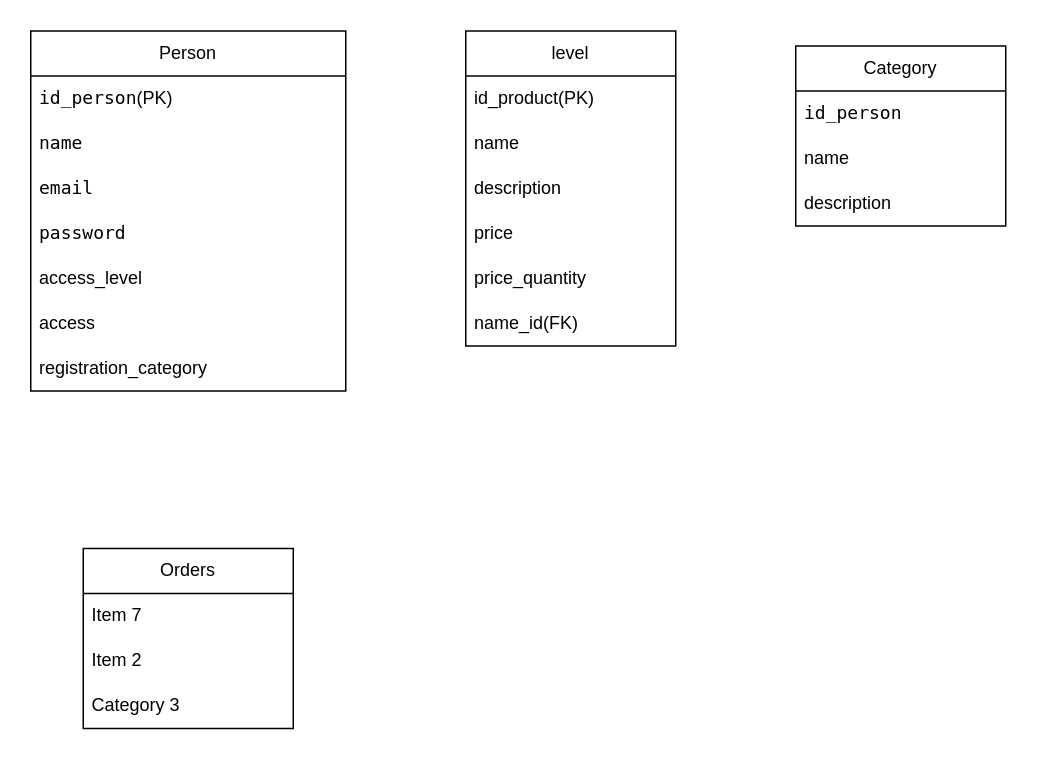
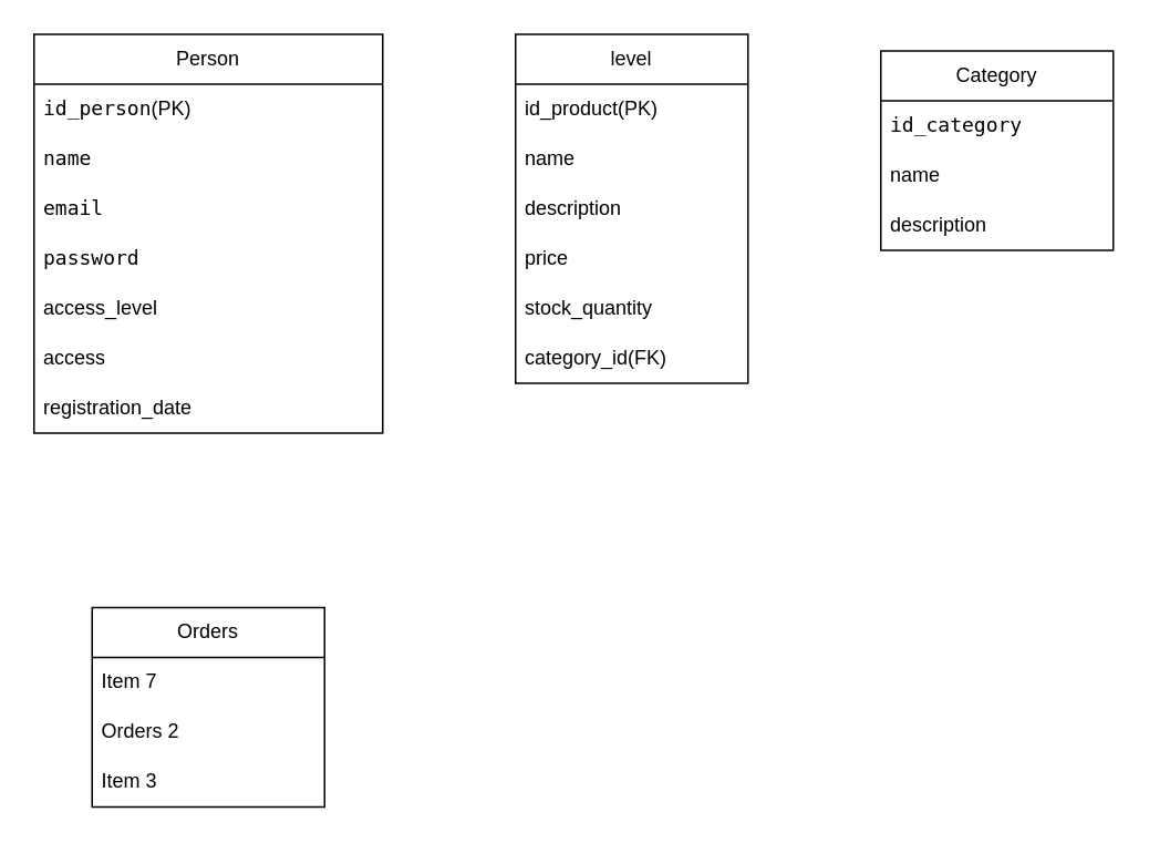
  <mxCell id="0" />
  <mxCell id="1" parent="0" />
  <mxCell id="2" value="Person" style="swimlane;fontStyle=0;childLayout=stackLayout;horizontal=1;startSize=30;horizontalStack=0;resizeParent=1;resizeParentMax=0;resizeLast=0;collapsible=1;marginBottom=0;whiteSpace=wrap;html=1;strokeWidth=1;" parent="1" vertex="1"><mxGeometry x="20" y="20" width="210" height="240" as="geometry"><mxRectangle x="120" y="150" width="80" height="30" as="alternateBounds" /></mxGeometry></mxCell>
  <mxCell id="3" value="&lt;code&gt;id_person&lt;/code&gt;(PK)" style="text;strokeColor=none;fillColor=none;align=left;verticalAlign=middle;spacingLeft=4;spacingRight=4;overflow=hidden;points=[[0,0.5],[1,0.5]];portConstraint=eastwest;rotatable=0;whiteSpace=wrap;html=1;" parent="2" vertex="1"><mxGeometry y="30" width="210" height="30" as="geometry" /></mxCell>
  <mxCell id="4" value="&lt;code&gt;name&lt;/code&gt;" style="text;strokeColor=none;fillColor=none;align=left;verticalAlign=middle;spacingLeft=4;spacingRight=4;overflow=hidden;points=[[0,0.5],[1,0.5]];portConstraint=eastwest;rotatable=0;whiteSpace=wrap;html=1;" parent="2" vertex="1"><mxGeometry y="60" width="210" height="30" as="geometry" /></mxCell>
  <mxCell id="5" value="&lt;code&gt;email&lt;/code&gt;" style="text;strokeColor=none;fillColor=none;align=left;verticalAlign=middle;spacingLeft=4;spacingRight=4;overflow=hidden;points=[[0,0.5],[1,0.5]];portConstraint=eastwest;rotatable=0;whiteSpace=wrap;html=1;" vertex="1" parent="2"><mxGeometry y="90" width="210" height="30" as="geometry" /></mxCell>
  <mxCell id="6" value="&lt;code&gt;password&lt;/code&gt;" style="text;strokeColor=none;fillColor=none;align=left;verticalAlign=middle;spacingLeft=4;spacingRight=4;overflow=hidden;points=[[0,0.5],[1,0.5]];portConstraint=eastwest;rotatable=0;whiteSpace=wrap;html=1;" vertex="1" parent="2"><mxGeometry y="120" width="210" height="30" as="geometry" /></mxCell>
  <mxCell id="7" value="access_level" style="text;strokeColor=none;fillColor=none;align=left;verticalAlign=middle;spacingLeft=4;spacingRight=4;overflow=hidden;points=[[0,0.5],[1,0.5]];portConstraint=eastwest;rotatable=0;whiteSpace=wrap;html=1;" vertex="1" parent="2"><mxGeometry y="150" width="210" height="30" as="geometry" /></mxCell>
  <mxCell id="8" value="access" style="text;strokeColor=none;fillColor=none;align=left;verticalAlign=middle;spacingLeft=4;spacingRight=4;overflow=hidden;points=[[0,0.5],[1,0.5]];portConstraint=eastwest;rotatable=0;whiteSpace=wrap;html=1;" vertex="1" parent="2"><mxGeometry y="180" width="210" height="30" as="geometry" /></mxCell>
- <mxCell id="9" value="registration_category" style="text;strokeColor=none;fillColor=none;align=left;verticalAlign=middle;spacingLeft=4;spacingRight=4;overflow=hidden;points=[[0,0.5],[1,0.5]];portConstraint=eastwest;rotatable=0;whiteSpace=wrap;html=1;" vertex="1" parent="2"><mxGeometry y="210" width="210" height="30" as="geometry" /></mxCell>
+ <mxCell id="9" value="registration_date" style="text;strokeColor=none;fillColor=none;align=left;verticalAlign=middle;spacingLeft=4;spacingRight=4;overflow=hidden;points=[[0,0.5],[1,0.5]];portConstraint=eastwest;rotatable=0;whiteSpace=wrap;html=1;" vertex="1" parent="2"><mxGeometry y="210" width="210" height="30" as="geometry" /></mxCell>
  <mxCell id="10" value="level" style="swimlane;fontStyle=0;childLayout=stackLayout;horizontal=1;startSize=30;horizontalStack=0;resizeParent=1;resizeParentMax=0;resizeLast=0;collapsible=1;marginBottom=0;whiteSpace=wrap;html=1;" vertex="1" parent="1"><mxGeometry x="310" y="20" width="140" height="210" as="geometry" /></mxCell>
  <mxCell id="11" value="id_product(PK)" style="text;strokeColor=none;fillColor=none;align=left;verticalAlign=middle;spacingLeft=4;spacingRight=4;overflow=hidden;points=[[0,0.5],[1,0.5]];portConstraint=eastwest;rotatable=0;whiteSpace=wrap;html=1;" vertex="1" parent="10"><mxGeometry y="30" width="140" height="30" as="geometry" /></mxCell>
  <mxCell id="12" value="&lt;div&gt;name&lt;/div&gt;" style="text;strokeColor=none;fillColor=none;align=left;verticalAlign=middle;spacingLeft=4;spacingRight=4;overflow=hidden;points=[[0,0.5],[1,0.5]];portConstraint=eastwest;rotatable=0;whiteSpace=wrap;html=1;" vertex="1" parent="10"><mxGeometry y="60" width="140" height="30" as="geometry" /></mxCell>
  <mxCell id="13" value="&lt;div&gt;description&lt;/div&gt;" style="text;strokeColor=none;fillColor=none;align=left;verticalAlign=middle;spacingLeft=4;spacingRight=4;overflow=hidden;points=[[0,0.5],[1,0.5]];portConstraint=eastwest;rotatable=0;whiteSpace=wrap;html=1;" vertex="1" parent="10"><mxGeometry y="90" width="140" height="30" as="geometry" /></mxCell>
  <mxCell id="14" value="&lt;div&gt;price&lt;/div&gt;" style="text;strokeColor=none;fillColor=none;align=left;verticalAlign=middle;spacingLeft=4;spacingRight=4;overflow=hidden;points=[[0,0.5],[1,0.5]];portConstraint=eastwest;rotatable=0;whiteSpace=wrap;html=1;" vertex="1" parent="10"><mxGeometry y="120" width="140" height="30" as="geometry" /></mxCell>
- <mxCell id="15" value="price_quantity" style="text;strokeColor=none;fillColor=none;align=left;verticalAlign=middle;spacingLeft=4;spacingRight=4;overflow=hidden;points=[[0,0.5],[1,0.5]];portConstraint=eastwest;rotatable=0;whiteSpace=wrap;html=1;" vertex="1" parent="10"><mxGeometry y="150" width="140" height="30" as="geometry" /></mxCell>
- <mxCell id="16" value="name_id(FK)" style="text;strokeColor=none;fillColor=none;align=left;verticalAlign=middle;spacingLeft=4;spacingRight=4;overflow=hidden;points=[[0,0.5],[1,0.5]];portConstraint=eastwest;rotatable=0;whiteSpace=wrap;html=1;" vertex="1" parent="10"><mxGeometry y="180" width="140" height="30" as="geometry" /></mxCell>
+ <mxCell id="15" value="stock_quantity" style="text;strokeColor=none;fillColor=none;align=left;verticalAlign=middle;spacingLeft=4;spacingRight=4;overflow=hidden;points=[[0,0.5],[1,0.5]];portConstraint=eastwest;rotatable=0;whiteSpace=wrap;html=1;" vertex="1" parent="10"><mxGeometry y="150" width="140" height="30" as="geometry" /></mxCell>
+ <mxCell id="16" value="category_id(FK)" style="text;strokeColor=none;fillColor=none;align=left;verticalAlign=middle;spacingLeft=4;spacingRight=4;overflow=hidden;points=[[0,0.5],[1,0.5]];portConstraint=eastwest;rotatable=0;whiteSpace=wrap;html=1;" vertex="1" parent="10"><mxGeometry y="180" width="140" height="30" as="geometry" /></mxCell>
  <mxCell id="17" value="Category" style="swimlane;fontStyle=0;childLayout=stackLayout;horizontal=1;startSize=30;horizontalStack=0;resizeParent=1;resizeParentMax=0;resizeLast=0;collapsible=1;marginBottom=0;whiteSpace=wrap;html=1;" vertex="1" parent="1"><mxGeometry x="530" y="30" width="140" height="120" as="geometry" /></mxCell>
- <mxCell id="18" value="&lt;code&gt;id_person&lt;/code&gt;" style="text;strokeColor=none;fillColor=none;align=left;verticalAlign=middle;spacingLeft=4;spacingRight=4;overflow=hidden;points=[[0,0.5],[1,0.5]];portConstraint=eastwest;rotatable=0;whiteSpace=wrap;html=1;" vertex="1" parent="17"><mxGeometry y="30" width="140" height="30" as="geometry" /></mxCell>
+ <mxCell id="18" value="&lt;code&gt;id_category&lt;/code&gt;" style="text;strokeColor=none;fillColor=none;align=left;verticalAlign=middle;spacingLeft=4;spacingRight=4;overflow=hidden;points=[[0,0.5],[1,0.5]];portConstraint=eastwest;rotatable=0;whiteSpace=wrap;html=1;" vertex="1" parent="17"><mxGeometry y="30" width="140" height="30" as="geometry" /></mxCell>
  <mxCell id="19" value="&lt;div&gt;name&lt;/div&gt;" style="text;strokeColor=none;fillColor=none;align=left;verticalAlign=middle;spacingLeft=4;spacingRight=4;overflow=hidden;points=[[0,0.5],[1,0.5]];portConstraint=eastwest;rotatable=0;whiteSpace=wrap;html=1;" vertex="1" parent="17"><mxGeometry y="60" width="140" height="30" as="geometry" /></mxCell>
  <mxCell id="20" value="description" style="text;strokeColor=none;fillColor=none;align=left;verticalAlign=middle;spacingLeft=4;spacingRight=4;overflow=hidden;points=[[0,0.5],[1,0.5]];portConstraint=eastwest;rotatable=0;whiteSpace=wrap;html=1;" vertex="1" parent="17"><mxGeometry y="90" width="140" height="30" as="geometry" /></mxCell>
  <mxCell id="21" value="Orders" style="swimlane;fontStyle=0;childLayout=stackLayout;horizontal=1;startSize=30;horizontalStack=0;resizeParent=1;resizeParentMax=0;resizeLast=0;collapsible=1;marginBottom=0;whiteSpace=wrap;html=1;" vertex="1" parent="1"><mxGeometry x="55" y="365" width="140" height="120" as="geometry" /></mxCell>
  <mxCell id="22" value="Item 7" style="text;strokeColor=none;fillColor=none;align=left;verticalAlign=middle;spacingLeft=4;spacingRight=4;overflow=hidden;points=[[0,0.5],[1,0.5]];portConstraint=eastwest;rotatable=0;whiteSpace=wrap;html=1;" vertex="1" parent="21"><mxGeometry y="30" width="140" height="30" as="geometry" /></mxCell>
- <mxCell id="23" value="Item 2" style="text;strokeColor=none;fillColor=none;align=left;verticalAlign=middle;spacingLeft=4;spacingRight=4;overflow=hidden;points=[[0,0.5],[1,0.5]];portConstraint=eastwest;rotatable=0;whiteSpace=wrap;html=1;" vertex="1" parent="21"><mxGeometry y="60" width="140" height="30" as="geometry" /></mxCell>
- <mxCell id="24" value="Category 3" style="text;strokeColor=none;fillColor=none;align=left;verticalAlign=middle;spacingLeft=4;spacingRight=4;overflow=hidden;points=[[0,0.5],[1,0.5]];portConstraint=eastwest;rotatable=0;whiteSpace=wrap;html=1;" vertex="1" parent="21"><mxGeometry y="90" width="140" height="30" as="geometry" /></mxCell>
+ <mxCell id="23" value="Orders 2" style="text;strokeColor=none;fillColor=none;align=left;verticalAlign=middle;spacingLeft=4;spacingRight=4;overflow=hidden;points=[[0,0.5],[1,0.5]];portConstraint=eastwest;rotatable=0;whiteSpace=wrap;html=1;" vertex="1" parent="21"><mxGeometry y="60" width="140" height="30" as="geometry" /></mxCell>
+ <mxCell id="24" value="Item 3" style="text;strokeColor=none;fillColor=none;align=left;verticalAlign=middle;spacingLeft=4;spacingRight=4;overflow=hidden;points=[[0,0.5],[1,0.5]];portConstraint=eastwest;rotatable=0;whiteSpace=wrap;html=1;" vertex="1" parent="21"><mxGeometry y="90" width="140" height="30" as="geometry" /></mxCell>
